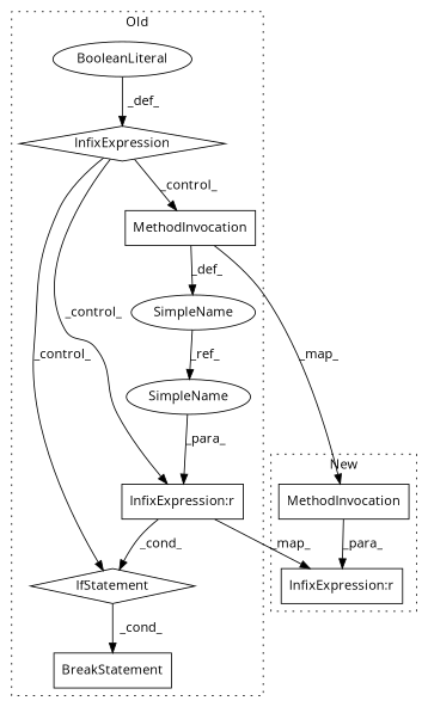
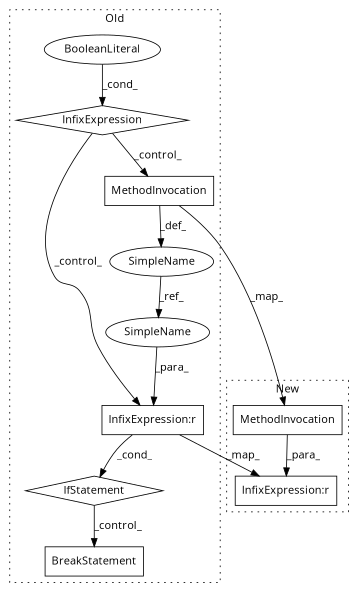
  digraph {
    fontname="Open Sans"
    node [a=32 fontname="Open Sans" l=4 shape=box]
    edge [fontname="Open Sans"]
    n1 [a=9 label=BooleanLiteral s=6553 shape=ellipse]
    n2 [a=10 l=6 label=BreakStatement s=6620]
    n3 [a=25 l="4,2" label=IfStatement s="6597,6608" shape=diamond]
    n4 [l="5,1" label=MethodInvocation s="6580,6588"]
    n5 [a=42 l=1 label=SimpleName s=6601 shape=ellipse]
    n6 [a=42 l=1 label=SimpleName s=6571 shape=ellipse]
    n7 [a=61 l="7,2" label=InfixExpression s="6546,6557" shape=diamond]
    n8 [a=27 label="InfixExpression:r" s=6602]
    n9 [l="5,1" label=MethodInvocation s="6558,6566"]
    n10 [a=27 label="InfixExpression:r" s=6567]
    subgraph cluster_1 {
      label=Old
      style=dotted
      n1
      n2
      n3
      n4
      n5
      n6
      n7
      n8
    }
    subgraph cluster_2 {
      label=New
      style=dotted
      n9
      n10
    }
-   n1 -> n7 [label=_def_]
-   n3 -> n2 [label=_cond_]
+   n1 -> n7 [label=_cond_]
+   n3 -> n2 [label=_control_]
    n4 -> n6 [label=_def_]
    n4 -> n9 [label=_map_]
    n5 -> n8 [label=_para_]
    n6 -> n5 [label=_ref_]
-   n7 -> n3 [label=_control_]
    n7 -> n4 [label=_control_]
    n7 -> n8 [label=_control_]
    n8 -> n3 [label=_cond_]
    n8 -> n10 [label=_map_]
    n9 -> n10 [label=_para_]
  }
